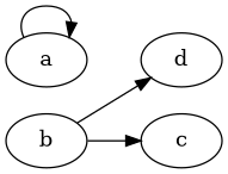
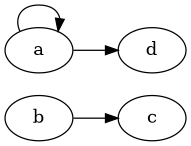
  digraph {
    rankdir=LR
    a
    b
    c
    d
    a -> a
    b -> c
-   b -> d
+   a -> d
  }
